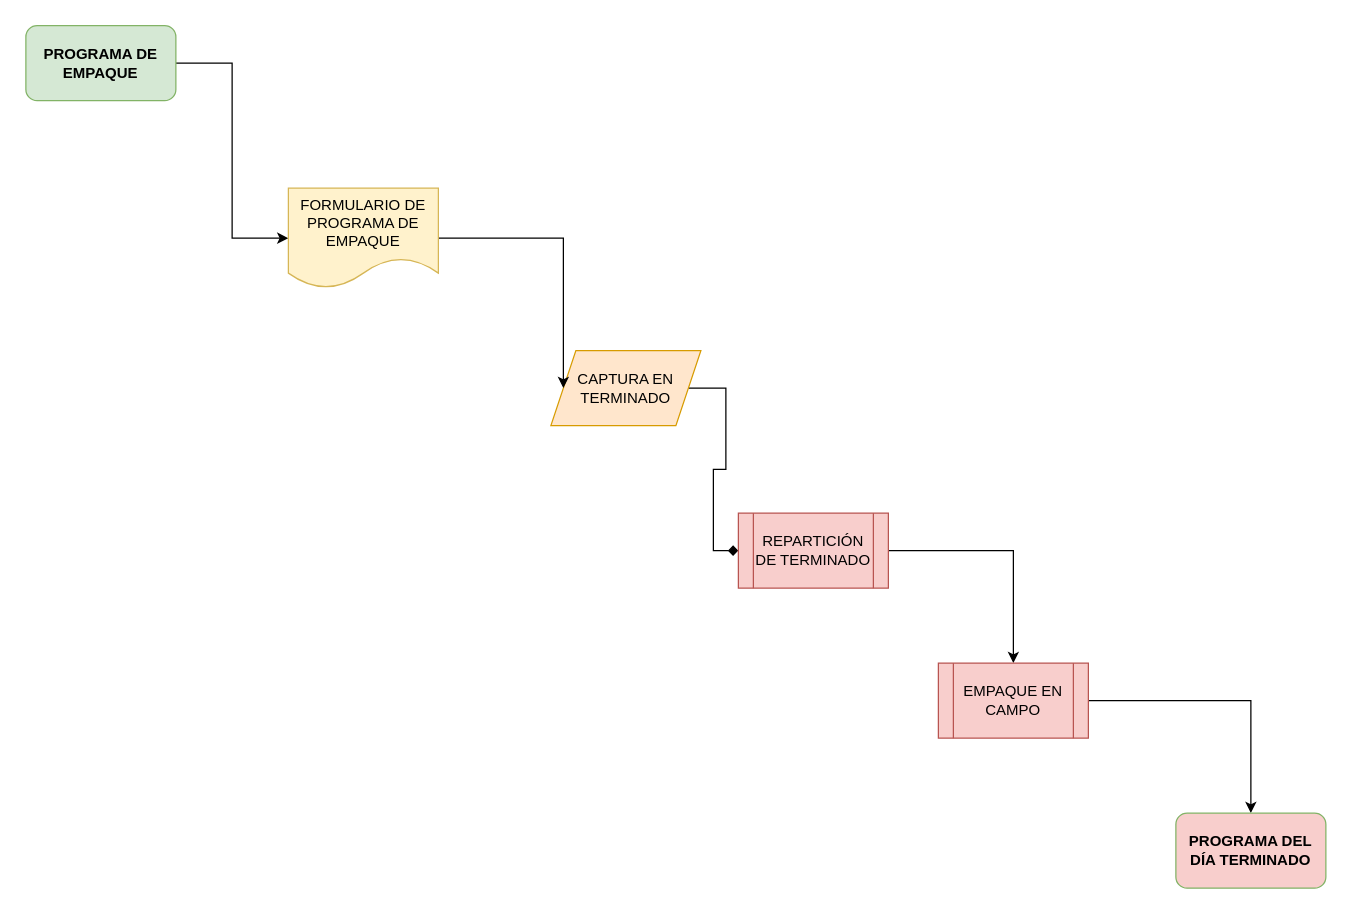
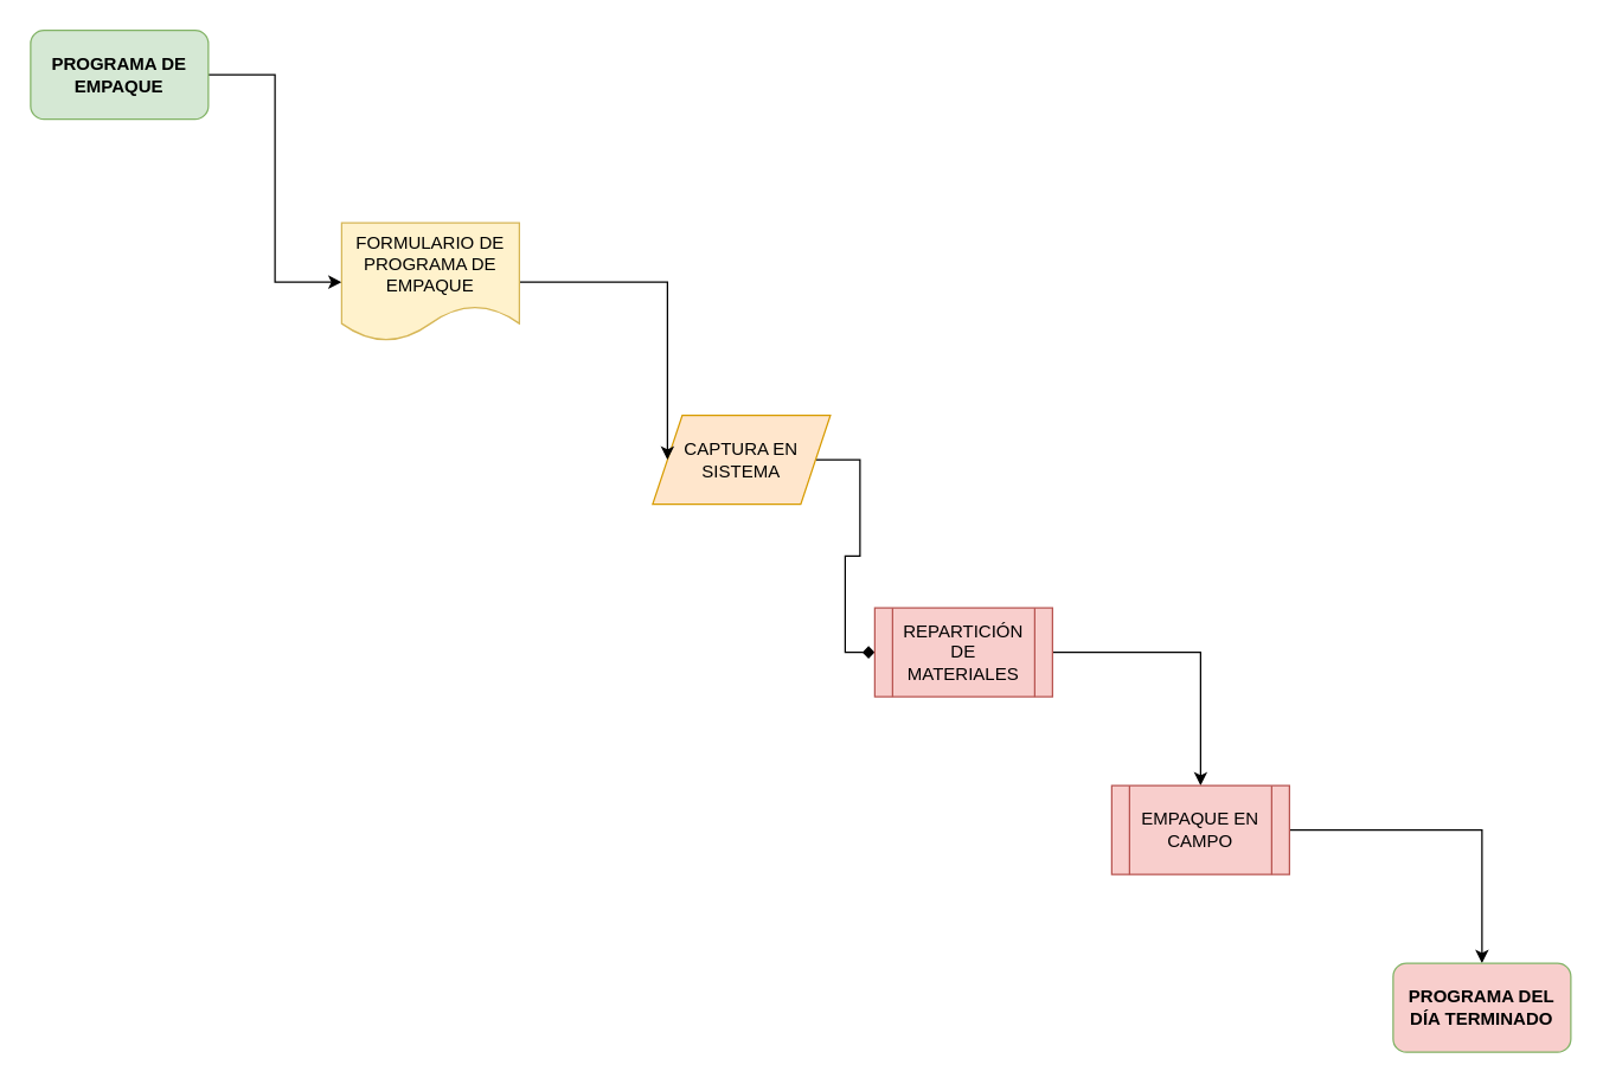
  <mxCell id="0" />
  <mxCell id="1" parent="0" />
  <mxCell id="2" style="edgeStyle=orthogonalEdgeStyle;rounded=0;orthogonalLoop=1;jettySize=auto;html=1;entryX=0;entryY=0.5;entryDx=0;entryDy=0;" edge="1" parent="1" source="3" target="7"><mxGeometry relative="1" as="geometry"><mxPoint x="240" y="50" as="targetPoint" /></mxGeometry></mxCell>
  <mxCell id="3" value="PROGRAMA DE EMPAQUE" style="rounded=1;whiteSpace=wrap;html=1;fillColor=#d5e8d4;strokeColor=#82b366;fontStyle=1" vertex="1" parent="1"><mxGeometry x="20" y="20" width="120" height="60" as="geometry" /></mxCell>
  <mxCell id="4" style="edgeStyle=orthogonalEdgeStyle;rounded=0;orthogonalLoop=1;jettySize=auto;html=1;entryX=0;entryY=0.5;entryDx=0;entryDy=0;endArrow=diamond;" edge="1" parent="1" source="5" target="9"><mxGeometry relative="1" as="geometry" /></mxCell>
- <mxCell id="5" value="CAPTURA EN TERMINADO" style="shape=parallelogram;perimeter=parallelogramPerimeter;whiteSpace=wrap;html=1;fixedSize=1;fillColor=#ffe6cc;strokeColor=#d79b00;" vertex="1" parent="1"><mxGeometry x="440" y="280" width="120" height="60" as="geometry" /></mxCell>
+ <mxCell id="5" value="CAPTURA EN SISTEMA" style="shape=parallelogram;perimeter=parallelogramPerimeter;whiteSpace=wrap;html=1;fixedSize=1;fillColor=#ffe6cc;strokeColor=#d79b00;" vertex="1" parent="1"><mxGeometry x="440" y="280" width="120" height="60" as="geometry" /></mxCell>
  <mxCell id="6" style="edgeStyle=orthogonalEdgeStyle;rounded=0;orthogonalLoop=1;jettySize=auto;html=1;entryX=0;entryY=0.5;entryDx=0;entryDy=0;" edge="1" parent="1" source="7" target="5"><mxGeometry relative="1" as="geometry" /></mxCell>
  <mxCell id="7" value="FORMULARIO DE PROGRAMA DE EMPAQUE" style="shape=document;whiteSpace=wrap;html=1;boundedLbl=1;fillColor=#fff2cc;strokeColor=#d6b656;" vertex="1" parent="1"><mxGeometry x="230" y="150" width="120" height="80" as="geometry" /></mxCell>
  <mxCell id="8" style="edgeStyle=orthogonalEdgeStyle;rounded=0;orthogonalLoop=1;jettySize=auto;html=1;" edge="1" parent="1" source="9" target="11"><mxGeometry relative="1" as="geometry" /></mxCell>
- <mxCell id="9" value="REPARTICIÓN DE TERMINADO" style="shape=process;whiteSpace=wrap;html=1;backgroundOutline=1;fillColor=#f8cecc;strokeColor=#b85450;" vertex="1" parent="1"><mxGeometry x="590" y="410" width="120" height="60" as="geometry" /></mxCell>
+ <mxCell id="9" value="REPARTICIÓN DE MATERIALES" style="shape=process;whiteSpace=wrap;html=1;backgroundOutline=1;fillColor=#f8cecc;strokeColor=#b85450;" vertex="1" parent="1"><mxGeometry x="590" y="410" width="120" height="60" as="geometry" /></mxCell>
  <mxCell id="10" style="edgeStyle=orthogonalEdgeStyle;rounded=0;orthogonalLoop=1;jettySize=auto;html=1;" edge="1" parent="1" source="11" target="12"><mxGeometry relative="1" as="geometry" /></mxCell>
  <mxCell id="11" value="EMPAQUE EN CAMPO" style="shape=process;whiteSpace=wrap;html=1;backgroundOutline=1;fillColor=#f8cecc;strokeColor=#b85450;" vertex="1" parent="1"><mxGeometry x="750" y="530" width="120" height="60" as="geometry" /></mxCell>
  <mxCell id="12" value="PROGRAMA DEL DÍA TERMINADO" style="rounded=1;whiteSpace=wrap;html=1;fillColor=#f8cecc;strokeColor=#82b366;fontStyle=1;" vertex="1" parent="1"><mxGeometry x="940" y="650" width="120" height="60" as="geometry" /></mxCell>
